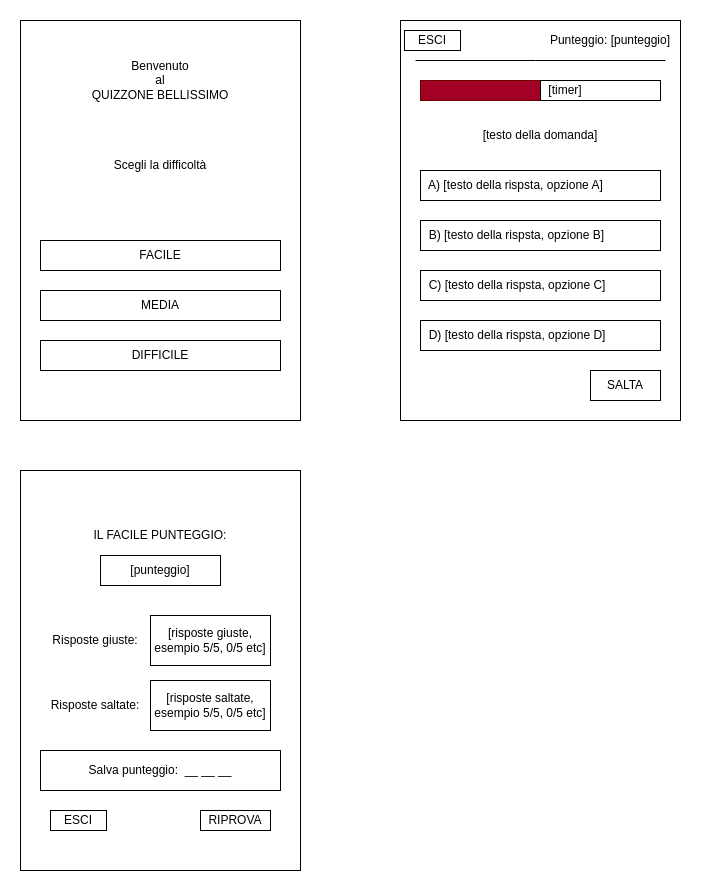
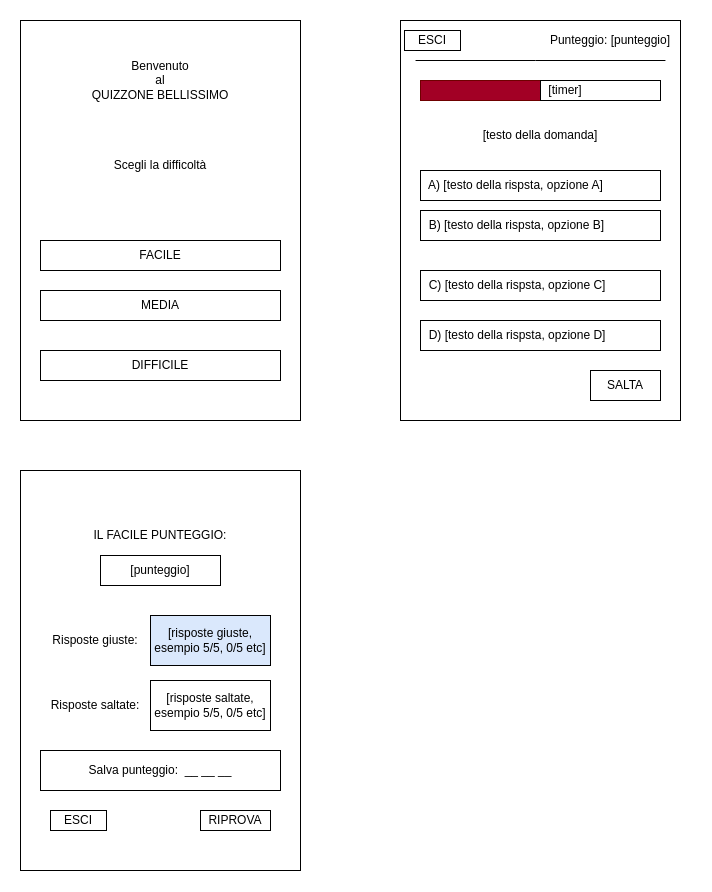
  <mxCell id="0" />
  <mxCell id="1" parent="0" />
  <mxCell id="2" value="" style="rounded=0;whiteSpace=wrap;html=1;" vertex="1" parent="1"><mxGeometry x="20" y="20" width="280" height="400" as="geometry" /></mxCell>
  <mxCell id="3" value="Benvenuto&lt;div&gt;al&lt;/div&gt;&lt;div&gt;QUIZZONE BELLISSIMO&lt;/div&gt;" style="text;html=1;align=center;verticalAlign=middle;whiteSpace=wrap;rounded=0;" vertex="1" parent="1"><mxGeometry x="70" y="50" width="180" height="60" as="geometry" /></mxCell>
  <mxCell id="4" value="Scegli la difficoltà" style="text;html=1;align=center;verticalAlign=middle;whiteSpace=wrap;rounded=0;" vertex="1" parent="1"><mxGeometry x="75" y="150" width="170" height="30" as="geometry" /></mxCell>
  <mxCell id="5" value="FACILE" style="rounded=0;whiteSpace=wrap;html=1;" vertex="1" parent="1"><mxGeometry x="40" y="240" width="240" height="30" as="geometry" /></mxCell>
  <mxCell id="6" value="MEDIA" style="rounded=0;whiteSpace=wrap;html=1;" vertex="1" parent="1"><mxGeometry x="40" y="290" width="240" height="30" as="geometry" /></mxCell>
- <mxCell id="7" value="DIFFICILE" style="rounded=0;whiteSpace=wrap;html=1;" vertex="1" parent="1"><mxGeometry x="40" y="340" width="240" height="30" as="geometry" /></mxCell>
+ <mxCell id="7" value="DIFFICILE" style="rounded=0;whiteSpace=wrap;html=1;" vertex="1" parent="1"><mxGeometry x="40" y="350" width="240" height="30" as="geometry" /></mxCell>
  <mxCell id="8" value="" style="rounded=0;whiteSpace=wrap;html=1;" vertex="1" parent="1"><mxGeometry x="400" y="20" width="280" height="400" as="geometry" /></mxCell>
  <mxCell id="9" value="ESCI" style="rounded=0;whiteSpace=wrap;html=1;" vertex="1" parent="1"><mxGeometry x="404" y="30" width="56" height="20" as="geometry" /></mxCell>
  <mxCell id="10" value="" style="endArrow=none;html=1;rounded=0;entryX=0.821;entryY=0.75;entryDx=0;entryDy=0;entryPerimeter=0;" edge="1" parent="1"><mxGeometry width="50" height="50" relative="1" as="geometry"><mxPoint x="415.06" y="60" as="sourcePoint" /><mxPoint x="664.94" y="60" as="targetPoint" /><Array as="points"><mxPoint x="535.06" y="60" /></Array></mxGeometry></mxCell>
  <mxCell id="11" value="Punteggio: [punteggio]" style="text;html=1;align=center;verticalAlign=middle;whiteSpace=wrap;rounded=0;" vertex="1" parent="1"><mxGeometry x="530" y="25" width="160" height="30" as="geometry" /></mxCell>
  <mxCell id="12" value="" style="rounded=0;whiteSpace=wrap;html=1;shadow=0;fillColor=#a20025;fontColor=#ffffff;strokeColor=#6F0000;" vertex="1" parent="1"><mxGeometry x="420" y="80" width="120" height="20" as="geometry" /></mxCell>
  <mxCell id="13" value="" style="rounded=0;whiteSpace=wrap;html=1;" vertex="1" parent="1"><mxGeometry x="540" y="80" width="120" height="20" as="geometry" /></mxCell>
  <mxCell id="14" value="[timer]" style="text;html=1;align=center;verticalAlign=middle;whiteSpace=wrap;rounded=0;" vertex="1" parent="1"><mxGeometry x="510" y="75" width="110" height="30" as="geometry" /></mxCell>
  <mxCell id="15" value="[testo della domanda]" style="text;html=1;align=center;verticalAlign=middle;whiteSpace=wrap;rounded=0;" vertex="1" parent="1"><mxGeometry x="440" y="120" width="200" height="30" as="geometry" /></mxCell>
  <mxCell id="16" value="&amp;nbsp; A) [testo della rispsta, opzione A]" style="rounded=0;whiteSpace=wrap;html=1;align=left;" vertex="1" parent="1"><mxGeometry x="420" y="170" width="240" height="30" as="geometry" /></mxCell>
- <mxCell id="17" value="&amp;nbsp; B) [testo della rispsta, opzione B]" style="rounded=0;whiteSpace=wrap;html=1;align=left;" vertex="1" parent="1"><mxGeometry x="420" y="220" width="240" height="30" as="geometry" /></mxCell>
+ <mxCell id="17" value="&amp;nbsp; B) [testo della rispsta, opzione B]" style="rounded=0;whiteSpace=wrap;html=1;align=left;" vertex="1" parent="1"><mxGeometry x="420" y="210" width="240" height="30" as="geometry" /></mxCell>
  <mxCell id="18" value="&amp;nbsp; C) [testo della rispsta, opzione C]" style="rounded=0;whiteSpace=wrap;html=1;align=left;" vertex="1" parent="1"><mxGeometry x="420" y="270" width="240" height="30" as="geometry" /></mxCell>
  <mxCell id="19" value="&amp;nbsp; D) [testo della rispsta, opzione D]" style="rounded=0;whiteSpace=wrap;html=1;align=left;" vertex="1" parent="1"><mxGeometry x="420" y="320" width="240" height="30" as="geometry" /></mxCell>
  <mxCell id="20" value="SALTA" style="rounded=0;whiteSpace=wrap;html=1;" vertex="1" parent="1"><mxGeometry x="590" y="370" width="70" height="30" as="geometry" /></mxCell>
  <mxCell id="21" value="" style="rounded=0;whiteSpace=wrap;html=1;" vertex="1" parent="1"><mxGeometry x="20" y="470" width="280" height="400" as="geometry" /></mxCell>
  <mxCell id="22" value="IL FACILE PUNTEGGIO:" style="text;html=1;align=center;verticalAlign=middle;whiteSpace=wrap;rounded=0;" vertex="1" parent="1"><mxGeometry x="75" y="520" width="170" height="30" as="geometry" /></mxCell>
  <mxCell id="23" value="[punteggio]" style="rounded=0;whiteSpace=wrap;html=1;" vertex="1" parent="1"><mxGeometry x="100" y="555" width="120" height="30" as="geometry" /></mxCell>
  <mxCell id="24" value="Risposte giuste:" style="text;html=1;align=center;verticalAlign=middle;whiteSpace=wrap;rounded=0;" vertex="1" parent="1"><mxGeometry x="40" y="630" width="110" height="20" as="geometry" /></mxCell>
- <mxCell id="25" value="[risposte giuste, esempio 5/5, 0/5 etc]" style="rounded=0;whiteSpace=wrap;html=1;" vertex="1" parent="1"><mxGeometry x="150" y="615" width="120" height="50" as="geometry" /></mxCell>
+ <mxCell id="25" value="[risposte giuste, esempio 5/5, 0/5 etc]" style="rounded=0;whiteSpace=wrap;html=1;fillColor=#dae8fc;" vertex="1" parent="1"><mxGeometry x="150" y="615" width="120" height="50" as="geometry" /></mxCell>
  <mxCell id="26" value="Risposte saltate:" style="text;html=1;align=center;verticalAlign=middle;whiteSpace=wrap;rounded=0;" vertex="1" parent="1"><mxGeometry x="40" y="695" width="110" height="20" as="geometry" /></mxCell>
  <mxCell id="27" value="[risposte saltate, esempio 5/5, 0/5 etc]" style="rounded=0;whiteSpace=wrap;html=1;" vertex="1" parent="1"><mxGeometry x="150" y="680" width="120" height="50" as="geometry" /></mxCell>
  <mxCell id="28" value="Salva punteggio:&amp;nbsp; __ __ __" style="rounded=0;whiteSpace=wrap;html=1;" vertex="1" parent="1"><mxGeometry x="40" y="750" width="240" height="40" as="geometry" /></mxCell>
  <mxCell id="29" value="ESCI" style="rounded=0;whiteSpace=wrap;html=1;" vertex="1" parent="1"><mxGeometry x="50" y="810" width="56" height="20" as="geometry" /></mxCell>
  <mxCell id="30" value="RIPROVA" style="rounded=0;whiteSpace=wrap;html=1;" vertex="1" parent="1"><mxGeometry x="200" y="810" width="70" height="20" as="geometry" /></mxCell>
